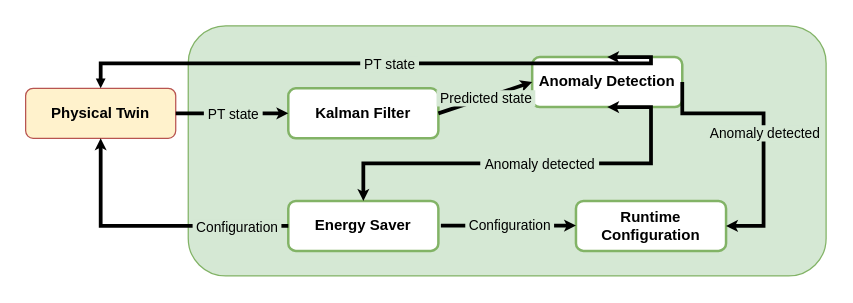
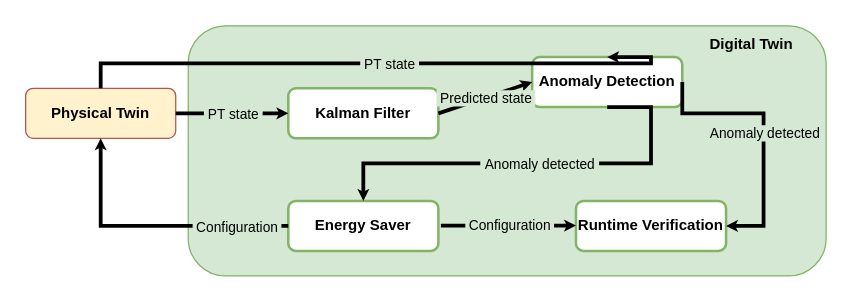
  <mxCell id="0" />
  <mxCell id="1" parent="0" />
  <mxCell id="2" value="" style="rounded=1;whiteSpace=wrap;html=1;fillColor=#d5e8d4;strokeColor=#82b366;" parent="1" vertex="1"><mxGeometry x="150" y="20" width="510" height="200" as="geometry" /></mxCell>
  <mxCell id="3" value="Physical Twin" style="rounded=1;whiteSpace=wrap;html=1;fillColor=#fff2cc;strokeColor=#b85450;fontStyle=1;" parent="1" vertex="1"><mxGeometry x="20" y="70" width="120" height="40" as="geometry" /></mxCell>
  <mxCell id="4" value="Kalman Filter" style="rounded=1;whiteSpace=wrap;html=1;fillColor=default;strokeColor=#82B366;strokeWidth=2;fontStyle=1" parent="1" vertex="1"><mxGeometry x="230" y="70" width="120" height="40" as="geometry" /></mxCell>
  <mxCell id="5" value="" style="endArrow=none;startArrow=classic;html=1;rounded=0;entryX=1;entryY=0.5;entryDx=0;entryDy=0;exitX=0;exitY=0.5;exitDx=0;exitDy=0;strokeWidth=3;startSize=0;jumpSize=0;endSize=0;endFill=0;" parent="1" source="4" target="3" edge="1"><mxGeometry width="50" height="50" relative="1" as="geometry"><mxPoint x="180" y="90" as="sourcePoint" /><mxPoint x="260" y="66" as="targetPoint" /></mxGeometry></mxCell>
  <mxCell id="6" value="&amp;nbsp;PT state&amp;nbsp;" style="edgeLabel;html=1;align=center;verticalAlign=middle;resizable=0;points=[];labelBackgroundColor=#D5E8D4;fontStyle=0" parent="5" vertex="1" connectable="0"><mxGeometry relative="1" as="geometry"><mxPoint as="offset" /></mxGeometry></mxCell>
  <mxCell id="7" value="Anomaly Detection" style="rounded=1;whiteSpace=wrap;html=1;fillColor=default;strokeColor=#82B366;strokeWidth=2;fontStyle=1" parent="1" vertex="1"><mxGeometry x="425" y="45" width="120" height="40" as="geometry" /></mxCell>
  <mxCell id="8" value="Energy Saver" style="rounded=1;whiteSpace=wrap;html=1;fillColor=default;strokeColor=#82B366;strokeWidth=2;fontStyle=1" parent="1" vertex="1"><mxGeometry x="230" y="160" width="120" height="40" as="geometry" /></mxCell>
- <mxCell id="9" value="Runtime Configuration" style="rounded=1;whiteSpace=wrap;html=1;fillColor=default;strokeColor=#82B366;strokeWidth=2;fontStyle=1" parent="1" vertex="1"><mxGeometry x="460" y="160" width="120" height="40" as="geometry" /></mxCell>
+ <mxCell id="9" value="Runtime Verification" style="rounded=1;whiteSpace=wrap;html=1;fillColor=default;strokeColor=#82B366;strokeWidth=2;fontStyle=1" parent="1" vertex="1"><mxGeometry x="460" y="160" width="120" height="40" as="geometry" /></mxCell>
  <mxCell id="10" value="" style="endArrow=none;startArrow=classic;html=1;rounded=0;strokeWidth=3;startSize=0;jumpSize=0;endSize=0;endFill=0;exitX=0;exitY=0.5;exitDx=0;exitDy=0;" parent="1" source="7" edge="1"><mxGeometry width="50" height="50" relative="1" as="geometry"><mxPoint x="440" y="90" as="sourcePoint" /><mxPoint x="350" y="90" as="targetPoint" /></mxGeometry></mxCell>
  <mxCell id="11" value="&amp;nbsp;Predicted state&amp;nbsp;" style="edgeLabel;html=1;align=center;verticalAlign=middle;resizable=0;points=[];labelBackgroundColor=#D5E8D4;fontStyle=0" parent="10" vertex="1" connectable="0"><mxGeometry relative="1" as="geometry"><mxPoint as="offset" /></mxGeometry></mxCell>
  <mxCell id="12" value="" style="endArrow=none;startArrow=classic;html=1;rounded=0;strokeWidth=3;startSize=0;jumpSize=0;endSize=0;endFill=0;entryX=1;entryY=0.5;entryDx=0;entryDy=0;edgeStyle=orthogonalEdgeStyle;exitX=1;exitY=0.5;exitDx=0;exitDy=0;" parent="1" source="9" target="7" edge="1"><mxGeometry width="50" height="50" relative="1" as="geometry"><mxPoint x="600" y="210" as="sourcePoint" /><mxPoint x="500" y="140" as="targetPoint" /><Array as="points"><mxPoint x="610" y="180" /><mxPoint x="610" y="90" /></Array></mxGeometry></mxCell>
  <mxCell id="13" value="Anomaly detected" style="edgeLabel;html=1;align=center;verticalAlign=middle;resizable=0;points=[];labelBackgroundColor=#D5E8D4;fontStyle=0" parent="12" vertex="1" connectable="0"><mxGeometry relative="1" as="geometry"><mxPoint as="offset" /></mxGeometry></mxCell>
- <mxCell id="14" value="" style="endArrow=classic;startArrow=classic;html=1;rounded=0;strokeWidth=3;startSize=0;jumpSize=0;endSize=0;endFill=0;exitX=0.5;exitY=0;exitDx=0;exitDy=0;entryX=0.5;entryY=1;entryDx=0;entryDy=0;edgeStyle=orthogonalEdgeStyle;" parent="1" source="8" target="7" edge="1"><mxGeometry width="50" height="50" relative="1" as="geometry"><mxPoint x="470" y="100" as="sourcePoint" /><mxPoint x="360" y="100" as="targetPoint" /><Array as="points"><mxPoint x="290" y="130" /><mxPoint x="520" y="130" /></Array></mxGeometry></mxCell>
+ <mxCell id="14" value="" style="endArrow=none;startArrow=classic;html=1;rounded=0;strokeWidth=3;startSize=0;jumpSize=0;endSize=0;endFill=0;exitX=0.5;exitY=0;exitDx=0;exitDy=0;entryX=0.5;entryY=1;entryDx=0;entryDy=0;edgeStyle=orthogonalEdgeStyle;" parent="1" source="8" target="7" edge="1"><mxGeometry width="50" height="50" relative="1" as="geometry"><mxPoint x="470" y="100" as="sourcePoint" /><mxPoint x="360" y="100" as="targetPoint" /><Array as="points"><mxPoint x="290" y="130" /><mxPoint x="520" y="130" /></Array></mxGeometry></mxCell>
  <mxCell id="15" value="&amp;nbsp;Anomaly detected&amp;nbsp;" style="edgeLabel;html=1;align=center;verticalAlign=middle;resizable=0;points=[];labelBackgroundColor=#D5E8D4;fontStyle=0" parent="14" vertex="1" connectable="0"><mxGeometry relative="1" as="geometry"><mxPoint as="offset" /></mxGeometry></mxCell>
  <mxCell id="16" value="" style="endArrow=none;startArrow=classic;html=1;rounded=0;entryX=0;entryY=0.5;entryDx=0;entryDy=0;exitX=0.5;exitY=1;exitDx=0;exitDy=0;strokeWidth=3;startSize=0;jumpSize=0;endSize=0;endFill=0;edgeStyle=orthogonalEdgeStyle;" parent="1" source="3" target="8" edge="1"><mxGeometry width="50" height="50" relative="1" as="geometry"><mxPoint x="128" y="179.76" as="sourcePoint" /><mxPoint x="20" y="179.76" as="targetPoint" /></mxGeometry></mxCell>
  <mxCell id="17" value="&amp;nbsp;Configuration&amp;nbsp;" style="edgeLabel;html=1;align=center;verticalAlign=middle;resizable=0;points=[];labelBackgroundColor=#D5E8D4;fontStyle=0" parent="16" vertex="1" connectable="0"><mxGeometry relative="1" as="geometry"><mxPoint x="68" as="offset" /></mxGeometry></mxCell>
  <mxCell id="18" value="" style="endArrow=none;startArrow=classic;html=1;rounded=0;entryX=1;entryY=0.5;entryDx=0;entryDy=0;exitX=0;exitY=0.5;exitDx=0;exitDy=0;strokeWidth=3;startSize=0;jumpSize=0;endSize=0;endFill=0;" parent="1" edge="1"><mxGeometry width="50" height="50" relative="1" as="geometry"><mxPoint x="460" y="179.76" as="sourcePoint" /><mxPoint x="352" y="179.76" as="targetPoint" /></mxGeometry></mxCell>
  <mxCell id="19" value="&amp;nbsp;Configuration&amp;nbsp;" style="edgeLabel;html=1;align=center;verticalAlign=middle;resizable=0;points=[];labelBackgroundColor=#D5E8D4;fontStyle=0" parent="18" vertex="1" connectable="0"><mxGeometry relative="1" as="geometry"><mxPoint as="offset" /></mxGeometry></mxCell>
- <mxCell id="20" value="" style="endArrow=block;startArrow=classic;html=1;rounded=0;entryX=0.5;entryY=0;entryDx=0;entryDy=0;strokeWidth=3;startSize=0;jumpSize=0;endSize=0;endFill=0;edgeStyle=orthogonalEdgeStyle;exitX=0.5;exitY=0;exitDx=0;exitDy=0;" parent="1" source="7" target="3" edge="1"><mxGeometry width="50" height="50" relative="1" as="geometry"><mxPoint x="530" y="50" as="sourcePoint" /><mxPoint x="130" y="20" as="targetPoint" /><Array as="points"><mxPoint x="520" y="50" /><mxPoint x="80" y="50" /></Array></mxGeometry></mxCell>
+ <mxCell id="20" value="" style="endArrow=none;startArrow=classic;html=1;rounded=0;entryX=0.5;entryY=0;entryDx=0;entryDy=0;strokeWidth=3;startSize=0;jumpSize=0;endSize=0;endFill=0;edgeStyle=orthogonalEdgeStyle;exitX=0.5;exitY=0;exitDx=0;exitDy=0;" parent="1" source="7" target="3" edge="1"><mxGeometry width="50" height="50" relative="1" as="geometry"><mxPoint x="530" y="50" as="sourcePoint" /><mxPoint x="130" y="20" as="targetPoint" /><Array as="points"><mxPoint x="520" y="50" /><mxPoint x="80" y="50" /></Array></mxGeometry></mxCell>
  <mxCell id="21" value="&amp;nbsp;PT state&amp;nbsp;" style="edgeLabel;html=1;align=center;verticalAlign=middle;resizable=0;points=[];labelBackgroundColor=#D5E8D4;fontStyle=0" parent="20" vertex="1" connectable="0"><mxGeometry relative="1" as="geometry"><mxPoint as="offset" /></mxGeometry></mxCell>
+ <mxCell id="22" value="Digital Twin" style="text;html=1;align=center;verticalAlign=middle;resizable=0;points=[];autosize=1;strokeColor=none;fillColor=none;fontStyle=1" parent="1" vertex="1"><mxGeometry x="560" y="20" width="80" height="30" as="geometry" /></mxCell>
